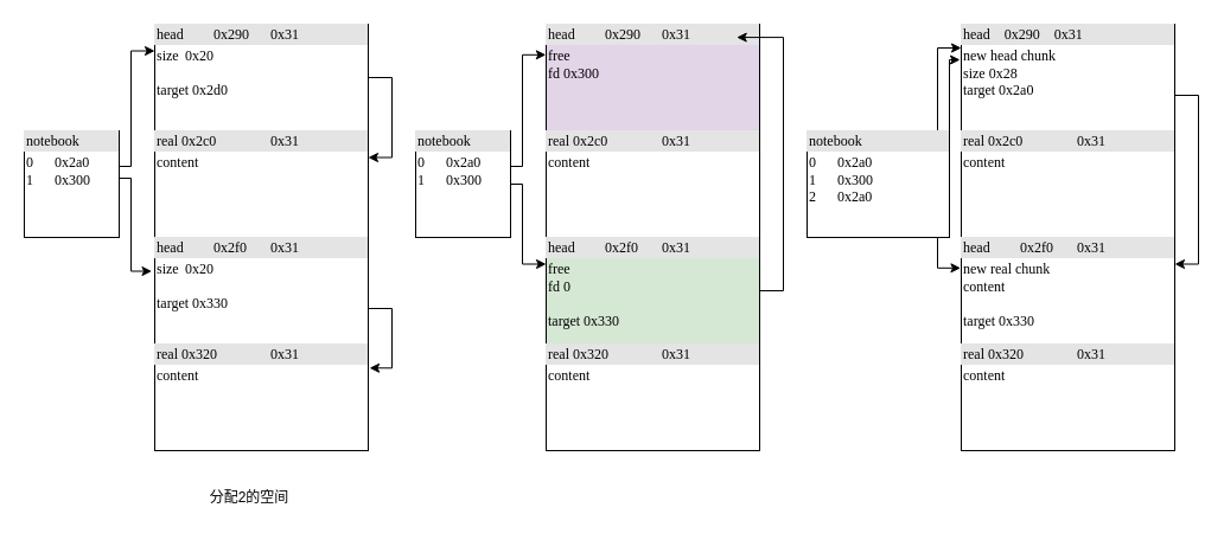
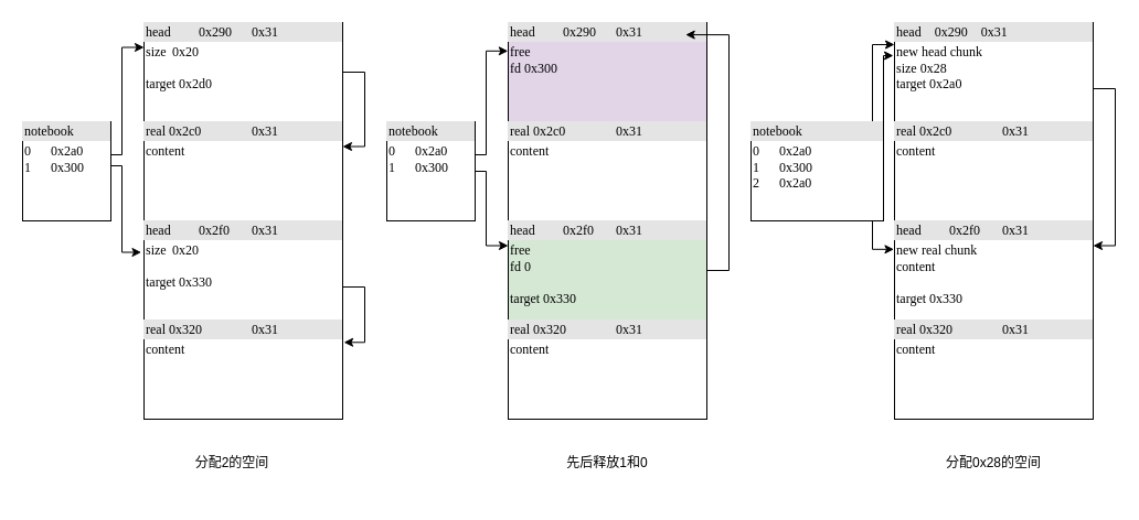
  <mxCell id="0" />
  <mxCell id="1" parent="0" />
  <mxCell id="2" style="edgeStyle=orthogonalEdgeStyle;rounded=0;orthogonalLoop=1;jettySize=auto;html=1;entryX=1;entryY=0.25;entryDx=0;entryDy=0;" edge="1" parent="1" source="3" target="4"><mxGeometry relative="1" as="geometry"><Array as="points"><mxPoint x="330" y="65" /><mxPoint x="330" y="133" /></Array></mxGeometry></mxCell>
  <mxCell id="3" value="&lt;div style=&quot;box-sizing:border-box;width:100%;background:#e4e4e4;padding:2px;&quot;&gt;head&lt;span style=&quot;white-space: pre;&quot;&gt;&#09;&lt;/span&gt;0x290&lt;span style=&quot;white-space: pre;&quot;&gt;&#09;&lt;/span&gt;0x31&lt;/div&gt;&lt;table style=&quot;width:100%;font-size:1em;&quot; cellpadding=&quot;2&quot; cellspacing=&quot;0&quot;&gt;&lt;tbody&gt;&lt;tr&gt;&lt;td&gt;size&lt;span style=&quot;white-space: pre;&quot;&gt;&#09;&lt;/span&gt;0x20&lt;br&gt;&lt;br&gt;target 0x2d0&lt;/td&gt;&lt;td&gt;&lt;br&gt;&lt;/td&gt;&lt;/tr&gt;&lt;/tbody&gt;&lt;/table&gt;" style="verticalAlign=top;align=left;overflow=fill;html=1;rounded=0;shadow=0;comic=0;labelBackgroundColor=none;strokeWidth=1;fontFamily=Verdana;fontSize=12" parent="1" vertex="1"><mxGeometry x="130" y="20" width="180" height="90" as="geometry" /></mxCell>
  <mxCell id="4" value="&lt;div style=&quot;box-sizing:border-box;width:100%;background:#e4e4e4;padding:2px;&quot;&gt;real 0x2c0&lt;span style=&quot;white-space: pre;&quot;&gt;&#09;&lt;span style=&quot;white-space: pre;&quot;&gt;&#09;&lt;/span&gt;&lt;/span&gt;0x31&lt;/div&gt;&lt;table style=&quot;width:100%;font-size:1em;&quot; cellpadding=&quot;2&quot; cellspacing=&quot;0&quot;&gt;&lt;tbody&gt;&lt;tr&gt;&lt;td&gt;content&lt;/td&gt;&lt;td&gt;&lt;br&gt;&lt;/td&gt;&lt;/tr&gt;&lt;/tbody&gt;&lt;/table&gt;" style="verticalAlign=top;align=left;overflow=fill;html=1;rounded=0;shadow=0;comic=0;labelBackgroundColor=none;strokeWidth=1;fontFamily=Verdana;fontSize=12" parent="1" vertex="1"><mxGeometry x="130" y="110" width="180" height="90" as="geometry" /></mxCell>
  <mxCell id="5" style="edgeStyle=orthogonalEdgeStyle;rounded=0;orthogonalLoop=1;jettySize=auto;html=1;entryX=1.006;entryY=0.225;entryDx=0;entryDy=0;entryPerimeter=0;" edge="1" parent="1" source="6" target="7"><mxGeometry relative="1" as="geometry"><mxPoint x="330" y="330" as="targetPoint" /><Array as="points"><mxPoint x="330" y="260" /><mxPoint x="330" y="310" /><mxPoint x="311" y="310" /></Array></mxGeometry></mxCell>
  <mxCell id="6" value="&lt;div style=&quot;box-sizing:border-box;width:100%;background:#e4e4e4;padding:2px;&quot;&gt;head&lt;span style=&quot;white-space: pre;&quot;&gt;&#09;&lt;/span&gt;0x2f0&lt;span style=&quot;white-space: pre;&quot;&gt;&#09;&lt;/span&gt;0x31&lt;/div&gt;&lt;table style=&quot;width:100%;font-size:1em;&quot; cellpadding=&quot;2&quot; cellspacing=&quot;0&quot;&gt;&lt;tbody&gt;&lt;tr&gt;&lt;td&gt;size&lt;span style=&quot;white-space: pre;&quot;&gt;&#09;&lt;/span&gt;0x20&lt;br&gt;&lt;br&gt;target 0x330&lt;/td&gt;&lt;td&gt;&lt;br&gt;&lt;/td&gt;&lt;/tr&gt;&lt;/tbody&gt;&lt;/table&gt;" style="verticalAlign=top;align=left;overflow=fill;html=1;rounded=0;shadow=0;comic=0;labelBackgroundColor=none;strokeWidth=1;fontFamily=Verdana;fontSize=12" vertex="1" parent="1"><mxGeometry x="130" y="200" width="180" height="90" as="geometry" /></mxCell>
  <mxCell id="7" value="&lt;div style=&quot;box-sizing:border-box;width:100%;background:#e4e4e4;padding:2px;&quot;&gt;real 0x320&lt;span style=&quot;white-space: pre;&quot;&gt;&#09;&lt;/span&gt;&lt;span style=&quot;white-space: pre;&quot;&gt;&#09;&lt;/span&gt;0x31&lt;/div&gt;&lt;table style=&quot;width:100%;font-size:1em;&quot; cellpadding=&quot;2&quot; cellspacing=&quot;0&quot;&gt;&lt;tbody&gt;&lt;tr&gt;&lt;td&gt;content&lt;/td&gt;&lt;td&gt;&lt;br&gt;&lt;/td&gt;&lt;/tr&gt;&lt;/tbody&gt;&lt;/table&gt;" style="verticalAlign=top;align=left;overflow=fill;html=1;rounded=0;shadow=0;comic=0;labelBackgroundColor=none;strokeWidth=1;fontFamily=Verdana;fontSize=12" vertex="1" parent="1"><mxGeometry x="130" y="290" width="180" height="90" as="geometry" /></mxCell>
  <mxCell id="8" value="&lt;div style=&quot;box-sizing:border-box;width:100%;background:#e4e4e4;padding:2px;&quot;&gt;head&lt;span style=&quot;white-space: pre;&quot;&gt;&#09;&lt;/span&gt;0x290&lt;span style=&quot;white-space: pre;&quot;&gt;&#09;&lt;/span&gt;0x31&lt;/div&gt;&lt;table style=&quot;width:100%;font-size:1em;&quot; cellpadding=&quot;2&quot; cellspacing=&quot;0&quot;&gt;&lt;tbody&gt;&lt;tr&gt;&lt;td&gt;free&lt;br&gt;fd 0x300&lt;/td&gt;&lt;td&gt;&lt;br&gt;&lt;/td&gt;&lt;/tr&gt;&lt;/tbody&gt;&lt;/table&gt;" style="verticalAlign=top;align=left;overflow=fill;html=1;rounded=0;shadow=0;comic=0;labelBackgroundColor=none;strokeWidth=1;fontFamily=Verdana;fontSize=12;fillColor=#e1d5e7;" vertex="1" parent="1"><mxGeometry x="460" y="20" width="180" height="90" as="geometry" /></mxCell>
  <mxCell id="9" value="&lt;div style=&quot;box-sizing:border-box;width:100%;background:#e4e4e4;padding:2px;&quot;&gt;real 0x2c0&lt;span style=&quot;white-space: pre;&quot;&gt;&#09;&lt;span style=&quot;white-space: pre;&quot;&gt;&#09;&lt;/span&gt;&lt;/span&gt;0x31&lt;/div&gt;&lt;table style=&quot;width:100%;font-size:1em;&quot; cellpadding=&quot;2&quot; cellspacing=&quot;0&quot;&gt;&lt;tbody&gt;&lt;tr&gt;&lt;td&gt;content&lt;/td&gt;&lt;td&gt;&lt;br&gt;&lt;/td&gt;&lt;/tr&gt;&lt;/tbody&gt;&lt;/table&gt;" style="verticalAlign=top;align=left;overflow=fill;html=1;rounded=0;shadow=0;comic=0;labelBackgroundColor=none;strokeWidth=1;fontFamily=Verdana;fontSize=12" vertex="1" parent="1"><mxGeometry x="460" y="110" width="180" height="90" as="geometry" /></mxCell>
  <mxCell id="10" style="edgeStyle=orthogonalEdgeStyle;rounded=0;orthogonalLoop=1;jettySize=auto;html=1;entryX=1.004;entryY=0.123;entryDx=0;entryDy=0;entryPerimeter=0;" edge="1" parent="1"><mxGeometry relative="1" as="geometry"><mxPoint x="620.72" y="31.07" as="targetPoint" /><Array as="points"><mxPoint x="660" y="245" /><mxPoint x="660" y="31" /></Array><mxPoint x="620" y="245.029" as="sourcePoint" /></mxGeometry></mxCell>
  <mxCell id="11" value="&lt;div style=&quot;box-sizing:border-box;width:100%;background:#e4e4e4;padding:2px;&quot;&gt;head&lt;span style=&quot;white-space: pre;&quot;&gt;&#09;&lt;/span&gt;0x2f0&lt;span style=&quot;white-space: pre;&quot;&gt;&#09;&lt;/span&gt;0x31&lt;/div&gt;&lt;table style=&quot;width:100%;font-size:1em;&quot; cellpadding=&quot;2&quot; cellspacing=&quot;0&quot;&gt;&lt;tbody&gt;&lt;tr&gt;&lt;td&gt;free&lt;br&gt;fd 0&lt;br&gt;&lt;br&gt;target 0x330&lt;/td&gt;&lt;td&gt;&lt;br&gt;&lt;/td&gt;&lt;/tr&gt;&lt;/tbody&gt;&lt;/table&gt;" style="verticalAlign=top;align=left;overflow=fill;html=1;rounded=0;shadow=0;comic=0;labelBackgroundColor=none;strokeWidth=1;fontFamily=Verdana;fontSize=12;fillColor=#d5e8d4;" vertex="1" parent="1"><mxGeometry x="460" y="200" width="180" height="90" as="geometry" /></mxCell>
  <mxCell id="12" value="&lt;div style=&quot;box-sizing:border-box;width:100%;background:#e4e4e4;padding:2px;&quot;&gt;real 0x320&lt;span style=&quot;white-space: pre;&quot;&gt;&#09;&lt;/span&gt;&lt;span style=&quot;white-space: pre;&quot;&gt;&#09;&lt;/span&gt;0x31&lt;/div&gt;&lt;table style=&quot;width:100%;font-size:1em;&quot; cellpadding=&quot;2&quot; cellspacing=&quot;0&quot;&gt;&lt;tbody&gt;&lt;tr&gt;&lt;td&gt;content&lt;/td&gt;&lt;td&gt;&lt;br&gt;&lt;/td&gt;&lt;/tr&gt;&lt;/tbody&gt;&lt;/table&gt;" style="verticalAlign=top;align=left;overflow=fill;html=1;rounded=0;shadow=0;comic=0;labelBackgroundColor=none;strokeWidth=1;fontFamily=Verdana;fontSize=12" vertex="1" parent="1"><mxGeometry x="460" y="290" width="180" height="90" as="geometry" /></mxCell>
  <mxCell id="13" style="edgeStyle=orthogonalEdgeStyle;rounded=0;orthogonalLoop=1;jettySize=auto;html=1;entryX=1;entryY=0.25;entryDx=0;entryDy=0;" edge="1" parent="1" source="14" target="16"><mxGeometry relative="1" as="geometry"><Array as="points"><mxPoint x="1010" y="80" /><mxPoint x="1010" y="223" /><mxPoint x="990" y="223" /></Array></mxGeometry></mxCell>
  <mxCell id="14" value="&lt;div style=&quot;box-sizing:border-box;width:100%;background:#e4e4e4;padding:2px;&quot;&gt;head&lt;span style=&quot;&quot;&gt;&lt;span style=&quot;white-space: pre;&quot;&gt;&amp;nbsp;&amp;nbsp;&amp;nbsp;&amp;nbsp;&lt;/span&gt;&lt;/span&gt;0x290&lt;span style=&quot;&quot;&gt;&lt;span style=&quot;white-space: pre;&quot;&gt;&amp;nbsp;&amp;nbsp;&amp;nbsp;&amp;nbsp;&lt;/span&gt;&lt;/span&gt;0x31&lt;/div&gt;&lt;table style=&quot;width:100%;font-size:1em;&quot; cellpadding=&quot;2&quot; cellspacing=&quot;0&quot;&gt;&lt;tbody&gt;&lt;tr&gt;&lt;td&gt;new head chunk&lt;br style=&quot;border-color: var(--border-color);&quot;&gt;size 0x28&lt;br style=&quot;border-color: var(--border-color);&quot;&gt;target 0x2a0&lt;br&gt;&lt;/td&gt;&lt;td&gt;&lt;br&gt;&lt;/td&gt;&lt;/tr&gt;&lt;/tbody&gt;&lt;/table&gt;" style="verticalAlign=top;align=left;overflow=fill;html=1;rounded=0;shadow=0;comic=0;labelBackgroundColor=none;strokeWidth=1;fontFamily=Verdana;fontSize=12" vertex="1" parent="1"><mxGeometry x="810" y="20" width="180" height="90" as="geometry" /></mxCell>
  <mxCell id="15" value="&lt;div style=&quot;box-sizing:border-box;width:100%;background:#e4e4e4;padding:2px;&quot;&gt;real 0x2c0&lt;span style=&quot;white-space: pre;&quot;&gt;&#09;&lt;span style=&quot;white-space: pre;&quot;&gt;&#09;&lt;/span&gt;&lt;/span&gt;0x31&lt;/div&gt;&lt;table style=&quot;width:100%;font-size:1em;&quot; cellpadding=&quot;2&quot; cellspacing=&quot;0&quot;&gt;&lt;tbody&gt;&lt;tr&gt;&lt;td&gt;content&lt;/td&gt;&lt;td&gt;&lt;br&gt;&lt;/td&gt;&lt;/tr&gt;&lt;/tbody&gt;&lt;/table&gt;" style="verticalAlign=top;align=left;overflow=fill;html=1;rounded=0;shadow=0;comic=0;labelBackgroundColor=none;strokeWidth=1;fontFamily=Verdana;fontSize=12" vertex="1" parent="1"><mxGeometry x="810" y="110" width="180" height="90" as="geometry" /></mxCell>
  <mxCell id="16" value="&lt;div style=&quot;box-sizing:border-box;width:100%;background:#e4e4e4;padding:2px;&quot;&gt;head&lt;span style=&quot;white-space: pre;&quot;&gt;&#09;&lt;/span&gt;0x2f0&lt;span style=&quot;white-space: pre;&quot;&gt;&#09;&lt;/span&gt;0x31&lt;/div&gt;&lt;table style=&quot;width:100%;font-size:1em;&quot; cellpadding=&quot;2&quot; cellspacing=&quot;0&quot;&gt;&lt;tbody&gt;&lt;tr&gt;&lt;td&gt;new real chunk&lt;br&gt;content&lt;br&gt;&lt;br&gt;target 0x330&lt;/td&gt;&lt;td&gt;&lt;br&gt;&lt;/td&gt;&lt;/tr&gt;&lt;/tbody&gt;&lt;/table&gt;" style="verticalAlign=top;align=left;overflow=fill;html=1;rounded=0;shadow=0;comic=0;labelBackgroundColor=none;strokeWidth=1;fontFamily=Verdana;fontSize=12" vertex="1" parent="1"><mxGeometry x="810" y="200" width="180" height="90" as="geometry" /></mxCell>
  <mxCell id="17" value="&lt;div style=&quot;box-sizing:border-box;width:100%;background:#e4e4e4;padding:2px;&quot;&gt;real 0x320&lt;span style=&quot;white-space: pre;&quot;&gt;&#09;&lt;/span&gt;&lt;span style=&quot;white-space: pre;&quot;&gt;&#09;&lt;/span&gt;0x31&lt;/div&gt;&lt;table style=&quot;width:100%;font-size:1em;&quot; cellpadding=&quot;2&quot; cellspacing=&quot;0&quot;&gt;&lt;tbody&gt;&lt;tr&gt;&lt;td&gt;content&lt;/td&gt;&lt;td&gt;&lt;br&gt;&lt;/td&gt;&lt;/tr&gt;&lt;/tbody&gt;&lt;/table&gt;" style="verticalAlign=top;align=left;overflow=fill;html=1;rounded=0;shadow=0;comic=0;labelBackgroundColor=none;strokeWidth=1;fontFamily=Verdana;fontSize=12" vertex="1" parent="1"><mxGeometry x="810" y="290" width="180" height="90" as="geometry" /></mxCell>
  <mxCell id="18" value="分配2的空间" style="rounded=0;whiteSpace=wrap;html=1;opacity=0;strokeColor=none;" vertex="1" parent="1"><mxGeometry x="150" y="390" width="120" height="60" as="geometry" /></mxCell>
+ <mxCell id="19" value="先后释放1和0" style="rounded=0;whiteSpace=wrap;html=1;opacity=0;strokeColor=none;" vertex="1" parent="1"><mxGeometry x="490" y="390" width="120" height="60" as="geometry" /></mxCell>
+ <mxCell id="20" value="分配0x28的空间" style="rounded=0;whiteSpace=wrap;html=1;opacity=0;strokeColor=none;" vertex="1" parent="1"><mxGeometry x="840" y="390" width="120" height="60" as="geometry" /></mxCell>
  <mxCell id="21" style="edgeStyle=orthogonalEdgeStyle;rounded=0;orthogonalLoop=1;jettySize=auto;html=1;entryX=-0.014;entryY=0.317;entryDx=0;entryDy=0;entryPerimeter=0;" edge="1" parent="1" source="23" target="6"><mxGeometry relative="1" as="geometry"><Array as="points"><mxPoint x="110" y="150" /><mxPoint x="110" y="229" /></Array></mxGeometry></mxCell>
  <mxCell id="22" style="edgeStyle=orthogonalEdgeStyle;rounded=0;orthogonalLoop=1;jettySize=auto;html=1;entryX=0;entryY=0.25;entryDx=0;entryDy=0;" edge="1" parent="1" source="23" target="3"><mxGeometry relative="1" as="geometry"><Array as="points"><mxPoint x="110" y="140" /><mxPoint x="110" y="43" /></Array></mxGeometry></mxCell>
  <mxCell id="23" value="&lt;div style=&quot;box-sizing:border-box;width:100%;background:#e4e4e4;padding:2px;&quot;&gt;notebook&lt;/div&gt;&lt;table style=&quot;width:100%;font-size:1em;&quot; cellpadding=&quot;2&quot; cellspacing=&quot;0&quot;&gt;&lt;tbody&gt;&lt;tr&gt;&lt;td&gt;0&lt;span style=&quot;white-space: pre;&quot;&gt;&#09;&lt;/span&gt;0x2a0&lt;br&gt;1&lt;span style=&quot;white-space: pre;&quot;&gt;&#09;&lt;/span&gt;0x300&lt;/td&gt;&lt;td&gt;&lt;br&gt;&lt;/td&gt;&lt;/tr&gt;&lt;/tbody&gt;&lt;/table&gt;" style="verticalAlign=top;align=left;overflow=fill;html=1;rounded=0;shadow=0;comic=0;labelBackgroundColor=none;strokeWidth=1;fontFamily=Verdana;fontSize=12" vertex="1" parent="1"><mxGeometry y="110" width="80" height="90" as="geometry" x="20" /></mxCell>
  <mxCell id="24" style="edgeStyle=orthogonalEdgeStyle;rounded=0;orthogonalLoop=1;jettySize=auto;html=1;entryX=0;entryY=0.25;entryDx=0;entryDy=0;" edge="1" parent="1" source="26" target="11"><mxGeometry relative="1" as="geometry"><Array as="points"><mxPoint x="440" y="155" /><mxPoint x="440" y="223" /></Array></mxGeometry></mxCell>
  <mxCell id="25" style="edgeStyle=orthogonalEdgeStyle;rounded=0;orthogonalLoop=1;jettySize=auto;html=1;entryX=-0.001;entryY=0.287;entryDx=0;entryDy=0;entryPerimeter=0;" edge="1" parent="1" source="26" target="8"><mxGeometry relative="1" as="geometry"><Array as="points"><mxPoint x="440" y="140" /><mxPoint x="440" y="46" /></Array></mxGeometry></mxCell>
  <mxCell id="26" value="&lt;div style=&quot;box-sizing:border-box;width:100%;background:#e4e4e4;padding:2px;&quot;&gt;notebook&lt;/div&gt;&lt;table style=&quot;width:100%;font-size:1em;&quot; cellpadding=&quot;2&quot; cellspacing=&quot;0&quot;&gt;&lt;tbody&gt;&lt;tr&gt;&lt;td&gt;0&lt;span style=&quot;white-space: pre;&quot;&gt;&#09;&lt;/span&gt;0x2a0&lt;br&gt;1&lt;span style=&quot;white-space: pre;&quot;&gt;&#09;&lt;/span&gt;0x300&lt;/td&gt;&lt;td&gt;&lt;br&gt;&lt;/td&gt;&lt;/tr&gt;&lt;/tbody&gt;&lt;/table&gt;" style="verticalAlign=top;align=left;overflow=fill;html=1;rounded=0;shadow=0;comic=0;labelBackgroundColor=none;strokeWidth=1;fontFamily=Verdana;fontSize=12" vertex="1" parent="1"><mxGeometry x="350" y="110" width="80" height="90" as="geometry" /></mxCell>
  <mxCell id="27" style="edgeStyle=orthogonalEdgeStyle;rounded=0;orthogonalLoop=1;jettySize=auto;html=1;entryX=-0.003;entryY=0.287;entryDx=0;entryDy=0;entryPerimeter=0;" edge="1" parent="1" source="30" target="16"><mxGeometry relative="1" as="geometry"><Array as="points"><mxPoint x="790" y="155" /><mxPoint x="790" y="226" /></Array></mxGeometry></mxCell>
  <mxCell id="28" style="edgeStyle=orthogonalEdgeStyle;rounded=0;orthogonalLoop=1;jettySize=auto;html=1;" edge="1" parent="1" source="30"><mxGeometry relative="1" as="geometry"><mxPoint x="810" y="40" as="targetPoint" /><Array as="points"><mxPoint x="790" y="140" /><mxPoint x="790" y="40" /></Array></mxGeometry></mxCell>
  <mxCell id="29" style="edgeStyle=orthogonalEdgeStyle;rounded=0;orthogonalLoop=1;jettySize=auto;html=1;" edge="1" parent="1" source="30"><mxGeometry relative="1" as="geometry"><mxPoint x="809" y="50" as="targetPoint" /><Array as="points"><mxPoint x="800" y="170" /><mxPoint x="800" y="50" /><mxPoint x="809" y="50" /></Array></mxGeometry></mxCell>
  <mxCell id="30" value="&lt;div style=&quot;box-sizing:border-box;width:100%;background:#e4e4e4;padding:2px;&quot;&gt;notebook&lt;/div&gt;&lt;table style=&quot;width:100%;font-size:1em;&quot; cellpadding=&quot;2&quot; cellspacing=&quot;0&quot;&gt;&lt;tbody&gt;&lt;tr&gt;&lt;td&gt;0&lt;span style=&quot;white-space: pre;&quot;&gt;&#09;&lt;/span&gt;0x2a0&lt;br&gt;1&lt;span style=&quot;white-space: pre;&quot;&gt;&#09;&lt;/span&gt;0x300&lt;br&gt;2&lt;span style=&quot;white-space: pre;&quot;&gt;&#09;&lt;/span&gt;0x2a0&lt;/td&gt;&lt;td&gt;&lt;br&gt;&lt;/td&gt;&lt;/tr&gt;&lt;/tbody&gt;&lt;/table&gt;" style="verticalAlign=top;align=left;overflow=fill;html=1;rounded=0;shadow=0;comic=0;labelBackgroundColor=none;strokeWidth=1;fontFamily=Verdana;fontSize=12" vertex="1" parent="1"><mxGeometry x="680" y="110" width="120" height="90" as="geometry" /></mxCell>
